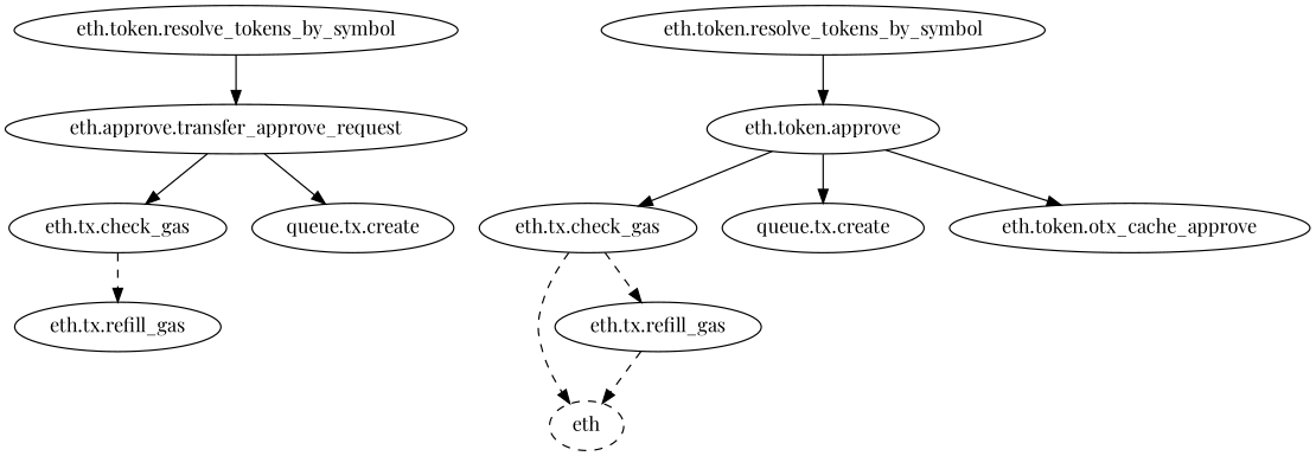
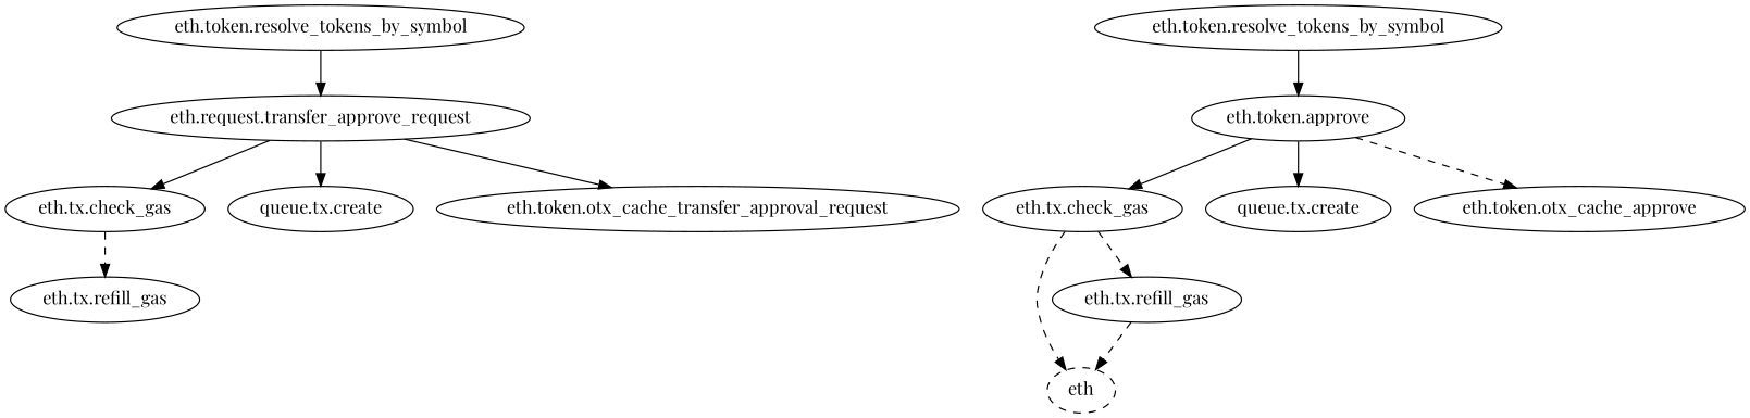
  digraph {
    fontname="Playfair Display"
    node [fontname="Playfair Display" shape=ellipse]
    edge [fontname="Playfair Display"]
    n1 [label="eth.token.resolve_tokens_by_symbol"]
-   "eth.request.transfer_approve_request" [label="eth.approve.transfer_approve_request" shape=""]
+   "eth.request.transfer_approve_request" [shape=""]
    n3 [label="eth.token.resolve_tokens_by_symbol"]
    "eth.token.approve" [shape=""]
    n5 [label=eth style=dashed]
    n6 [label="eth.tx.check_gas"]
    n7 [label="queue.tx.create"]
+   "eth.token.otx_cache_transfer_approval_request" [shape=""]
    n9 [label="eth.tx.check_gas"]
    n10 [label="queue.tx.create"]
    "eth.token.otx_cache_approve" [shape=""]
    n12 [label="eth.tx.refill_gas"]
    n13 [label="eth.tx.refill_gas"]
    n1 -> "eth.request.transfer_approve_request"
    "eth.request.transfer_approve_request" -> n6
    "eth.request.transfer_approve_request" -> n7
+   "eth.request.transfer_approve_request" -> "eth.token.otx_cache_transfer_approval_request"
    n3 -> "eth.token.approve"
    "eth.token.approve" -> n9
    "eth.token.approve" -> n10
-   "eth.token.approve" -> "eth.token.otx_cache_approve"
+   "eth.token.approve" -> "eth.token.otx_cache_approve" [style=dashed]
    n6 -> n12 [style=dashed]
    n9 -> n5 [style=dashed]
    n9 -> n13 [style=dashed]
    n13 -> n5 [style=dashed]
  }
